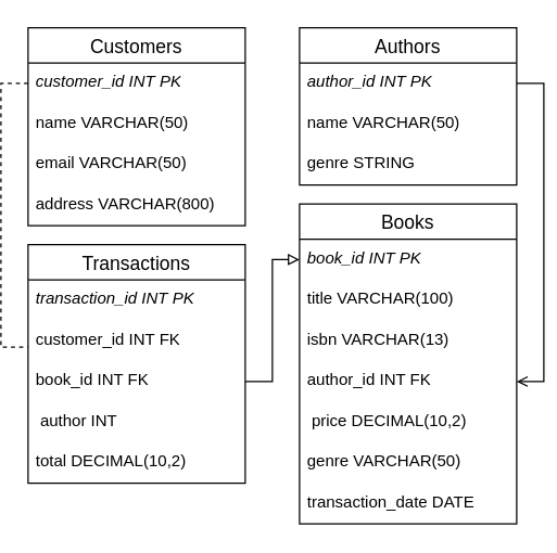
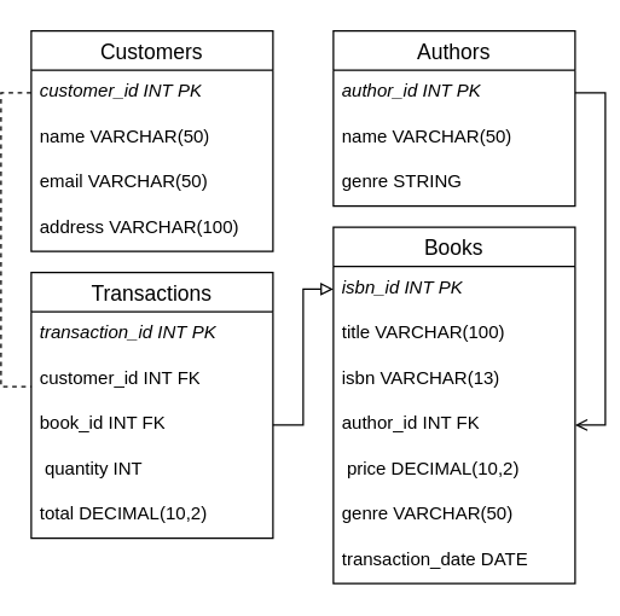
  <mxCell id="0" />
  <mxCell id="1" parent="0" />
  <mxCell id="2" value="Customers" style="swimlane;fontStyle=0;childLayout=stackLayout;horizontal=1;startSize=26;horizontalStack=0;resizeParent=1;resizeParentMax=0;resizeLast=0;collapsible=1;marginBottom=0;align=center;fontSize=14;" parent="1" vertex="1"><mxGeometry x="20" y="20" width="160" height="146" as="geometry" /></mxCell>
  <mxCell id="3" value="&lt;i&gt;customer_id INT PK&lt;/i&gt;" style="text;strokeColor=none;fillColor=none;spacingLeft=4;spacingRight=4;overflow=hidden;rotatable=0;points=[[0,0.5],[1,0.5]];portConstraint=eastwest;fontSize=12;whiteSpace=wrap;html=1;" parent="2" vertex="1"><mxGeometry y="26" width="160" height="30" as="geometry" /></mxCell>
  <mxCell id="4" value="name VARCHAR(50)" style="text;strokeColor=none;fillColor=none;spacingLeft=4;spacingRight=4;overflow=hidden;rotatable=0;points=[[0,0.5],[1,0.5]];portConstraint=eastwest;fontSize=12;whiteSpace=wrap;html=1;" parent="2" vertex="1"><mxGeometry y="56" width="160" height="30" as="geometry" /></mxCell>
  <mxCell id="5" value="email VARCHAR(50)" style="text;strokeColor=none;fillColor=none;spacingLeft=4;spacingRight=4;overflow=hidden;rotatable=0;points=[[0,0.5],[1,0.5]];portConstraint=eastwest;fontSize=12;whiteSpace=wrap;html=1;" parent="2" vertex="1"><mxGeometry y="86" width="160" height="30" as="geometry" /></mxCell>
- <mxCell id="6" value="address VARCHAR(800)" style="text;strokeColor=none;fillColor=none;spacingLeft=4;spacingRight=4;overflow=hidden;rotatable=0;points=[[0,0.5],[1,0.5]];portConstraint=eastwest;fontSize=12;whiteSpace=wrap;html=1;" parent="2" vertex="1"><mxGeometry y="116" width="160" height="30" as="geometry" /></mxCell>
+ <mxCell id="6" value="address VARCHAR(100)" style="text;strokeColor=none;fillColor=none;spacingLeft=4;spacingRight=4;overflow=hidden;rotatable=0;points=[[0,0.5],[1,0.5]];portConstraint=eastwest;fontSize=12;whiteSpace=wrap;html=1;" parent="2" vertex="1"><mxGeometry y="116" width="160" height="30" as="geometry" /></mxCell>
  <mxCell id="7" value="Transactions" style="swimlane;fontStyle=0;childLayout=stackLayout;horizontal=1;startSize=26;horizontalStack=0;resizeParent=1;resizeParentMax=0;resizeLast=0;collapsible=1;marginBottom=0;align=center;fontSize=14;" parent="1" vertex="1"><mxGeometry x="20" y="180" width="160" height="176" as="geometry" /></mxCell>
  <mxCell id="8" value="&lt;i&gt;transaction_id INT PK&lt;/i&gt;" style="text;strokeColor=none;fillColor=none;spacingLeft=4;spacingRight=4;overflow=hidden;rotatable=0;points=[[0,0.5],[1,0.5]];portConstraint=eastwest;fontSize=12;whiteSpace=wrap;html=1;" parent="7" vertex="1"><mxGeometry y="26" width="160" height="30" as="geometry" /></mxCell>
  <mxCell id="9" value="customer_id INT FK" style="text;strokeColor=none;fillColor=none;spacingLeft=4;spacingRight=4;overflow=hidden;rotatable=0;points=[[0,0.5],[1,0.5]];portConstraint=eastwest;fontSize=12;whiteSpace=wrap;html=1;" parent="7" vertex="1"><mxGeometry y="56" width="160" height="30" as="geometry" /></mxCell>
  <mxCell id="10" value="book_id INT FK" style="text;strokeColor=none;fillColor=none;spacingLeft=4;spacingRight=4;overflow=hidden;rotatable=0;points=[[0,0.5],[1,0.5]];portConstraint=eastwest;fontSize=12;whiteSpace=wrap;html=1;" parent="7" vertex="1"><mxGeometry y="86" width="160" height="30" as="geometry" /></mxCell>
- <mxCell id="11" value="&amp;nbsp;author INT" style="text;strokeColor=none;fillColor=none;spacingLeft=4;spacingRight=4;overflow=hidden;rotatable=0;points=[[0,0.5],[1,0.5]];portConstraint=eastwest;fontSize=12;whiteSpace=wrap;html=1;" parent="7" vertex="1"><mxGeometry y="116" width="160" height="30" as="geometry" /></mxCell>
+ <mxCell id="11" value="&amp;nbsp;quantity INT" style="text;strokeColor=none;fillColor=none;spacingLeft=4;spacingRight=4;overflow=hidden;rotatable=0;points=[[0,0.5],[1,0.5]];portConstraint=eastwest;fontSize=12;whiteSpace=wrap;html=1;" parent="7" vertex="1"><mxGeometry y="116" width="160" height="30" as="geometry" /></mxCell>
  <mxCell id="12" value="total DECIMAL(10,2)" style="text;strokeColor=none;fillColor=none;spacingLeft=4;spacingRight=4;overflow=hidden;rotatable=0;points=[[0,0.5],[1,0.5]];portConstraint=eastwest;fontSize=12;whiteSpace=wrap;html=1;" parent="7" vertex="1"><mxGeometry y="146" width="160" height="30" as="geometry" /></mxCell>
  <mxCell id="13" value="Books" style="swimlane;fontStyle=0;childLayout=stackLayout;horizontal=1;startSize=26;horizontalStack=0;resizeParent=1;resizeParentMax=0;resizeLast=0;collapsible=1;marginBottom=0;align=center;fontSize=14;" parent="1" vertex="1"><mxGeometry x="220" y="150" width="160" height="236" as="geometry" /></mxCell>
- <mxCell id="14" value="&lt;i&gt;book_id INT PK&lt;/i&gt;" style="text;strokeColor=none;fillColor=none;spacingLeft=4;spacingRight=4;overflow=hidden;rotatable=0;points=[[0,0.5],[1,0.5]];portConstraint=eastwest;fontSize=12;whiteSpace=wrap;html=1;" parent="13" vertex="1"><mxGeometry y="26" width="160" height="30" as="geometry" /></mxCell>
+ <mxCell id="14" value="&lt;i&gt;isbn_id INT PK&lt;/i&gt;" style="text;strokeColor=none;fillColor=none;spacingLeft=4;spacingRight=4;overflow=hidden;rotatable=0;points=[[0,0.5],[1,0.5]];portConstraint=eastwest;fontSize=12;whiteSpace=wrap;html=1;" parent="13" vertex="1"><mxGeometry y="26" width="160" height="30" as="geometry" /></mxCell>
  <mxCell id="15" value="title VARCHAR(100)" style="text;strokeColor=none;fillColor=none;spacingLeft=4;spacingRight=4;overflow=hidden;rotatable=0;points=[[0,0.5],[1,0.5]];portConstraint=eastwest;fontSize=12;whiteSpace=wrap;html=1;" vertex="1" parent="13"><mxGeometry y="56" width="160" height="30" as="geometry" /></mxCell>
  <mxCell id="16" value="isbn VARCHAR(13)" style="text;strokeColor=none;fillColor=none;spacingLeft=4;spacingRight=4;overflow=hidden;rotatable=0;points=[[0,0.5],[1,0.5]];portConstraint=eastwest;fontSize=12;whiteSpace=wrap;html=1;" parent="13" vertex="1"><mxGeometry y="86" width="160" height="30" as="geometry" /></mxCell>
  <mxCell id="17" value="author_id INT FK" style="text;strokeColor=none;fillColor=none;spacingLeft=4;spacingRight=4;overflow=hidden;rotatable=0;points=[[0,0.5],[1,0.5]];portConstraint=eastwest;fontSize=12;whiteSpace=wrap;html=1;" parent="13" vertex="1"><mxGeometry y="116" width="160" height="30" as="geometry" /></mxCell>
  <mxCell id="18" value="&amp;nbsp;price DECIMAL(10,2)" style="text;strokeColor=none;fillColor=none;spacingLeft=4;spacingRight=4;overflow=hidden;rotatable=0;points=[[0,0.5],[1,0.5]];portConstraint=eastwest;fontSize=12;whiteSpace=wrap;html=1;" parent="13" vertex="1"><mxGeometry y="146" width="160" height="30" as="geometry" /></mxCell>
  <mxCell id="19" value="genre VARCHAR(50)" style="text;strokeColor=none;fillColor=none;spacingLeft=4;spacingRight=4;overflow=hidden;rotatable=0;points=[[0,0.5],[1,0.5]];portConstraint=eastwest;fontSize=12;whiteSpace=wrap;html=1;" parent="13" vertex="1"><mxGeometry y="176" width="160" height="30" as="geometry" /></mxCell>
  <mxCell id="20" value="transaction_date DATE" style="text;strokeColor=none;fillColor=none;spacingLeft=4;spacingRight=4;overflow=hidden;rotatable=0;points=[[0,0.5],[1,0.5]];portConstraint=eastwest;fontSize=12;whiteSpace=wrap;html=1;" parent="13" vertex="1"><mxGeometry y="206" width="160" height="30" as="geometry" /></mxCell>
  <mxCell id="21" value="Authors" style="swimlane;fontStyle=0;childLayout=stackLayout;horizontal=1;startSize=26;horizontalStack=0;resizeParent=1;resizeParentMax=0;resizeLast=0;collapsible=1;marginBottom=0;align=center;fontSize=14;" parent="1" vertex="1"><mxGeometry x="220" y="20" width="160" height="116" as="geometry" /></mxCell>
  <mxCell id="22" value="&lt;i&gt;author_id INT PK&lt;/i&gt;" style="text;strokeColor=none;fillColor=none;spacingLeft=4;spacingRight=4;overflow=hidden;rotatable=0;points=[[0,0.5],[1,0.5]];portConstraint=eastwest;fontSize=12;whiteSpace=wrap;html=1;" parent="21" vertex="1"><mxGeometry y="26" width="160" height="30" as="geometry" /></mxCell>
  <mxCell id="23" value="name VARCHAR(50)" style="text;strokeColor=none;fillColor=none;spacingLeft=4;spacingRight=4;overflow=hidden;rotatable=0;points=[[0,0.5],[1,0.5]];portConstraint=eastwest;fontSize=12;whiteSpace=wrap;html=1;" parent="21" vertex="1"><mxGeometry y="56" width="160" height="30" as="geometry" /></mxCell>
  <mxCell id="24" value="genre STRING" style="text;strokeColor=none;fillColor=none;spacingLeft=4;spacingRight=4;overflow=hidden;rotatable=0;points=[[0,0.5],[1,0.5]];portConstraint=eastwest;fontSize=12;whiteSpace=wrap;html=1;" parent="21" vertex="1"><mxGeometry y="86" width="160" height="30" as="geometry" /></mxCell>
  <mxCell id="25" style="edgeStyle=orthogonalEdgeStyle;rounded=0;orthogonalLoop=1;jettySize=auto;html=1;exitX=0;exitY=0.5;exitDx=0;exitDy=0;entryX=0.001;entryY=0.652;entryDx=0;entryDy=0;entryPerimeter=0;endArrow=none;endFill=0;dashed=1;" parent="1" source="3" target="9" edge="1"><mxGeometry relative="1" as="geometry" /></mxCell>
  <mxCell id="26" style="edgeStyle=orthogonalEdgeStyle;rounded=0;orthogonalLoop=1;jettySize=auto;html=1;exitX=1;exitY=0.5;exitDx=0;exitDy=0;entryX=0;entryY=0.5;entryDx=0;entryDy=0;endArrow=block;endFill=0;" parent="1" source="10" target="14" edge="1"><mxGeometry relative="1" as="geometry" /></mxCell>
  <mxCell id="27" style="edgeStyle=orthogonalEdgeStyle;rounded=0;orthogonalLoop=1;jettySize=auto;html=1;exitX=1;exitY=0.5;exitDx=0;exitDy=0;entryX=1;entryY=0.5;entryDx=0;entryDy=0;endArrow=open;endFill=0;" parent="1" source="22" target="17" edge="1"><mxGeometry relative="1" as="geometry" /></mxCell>
